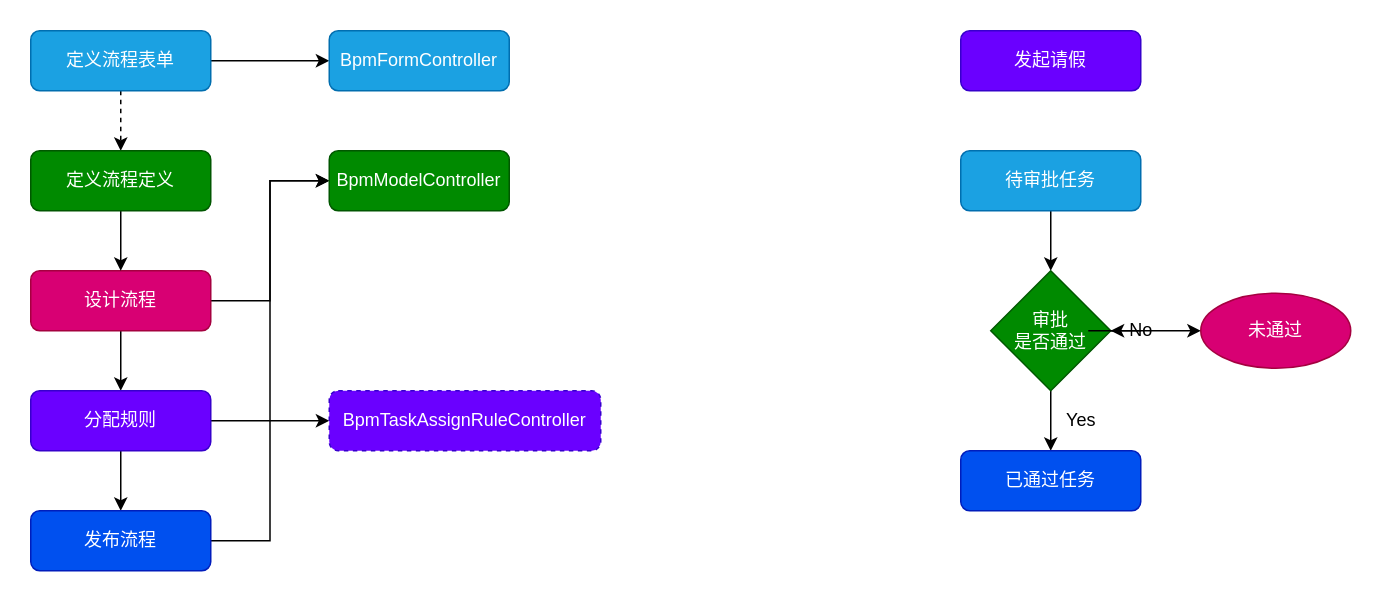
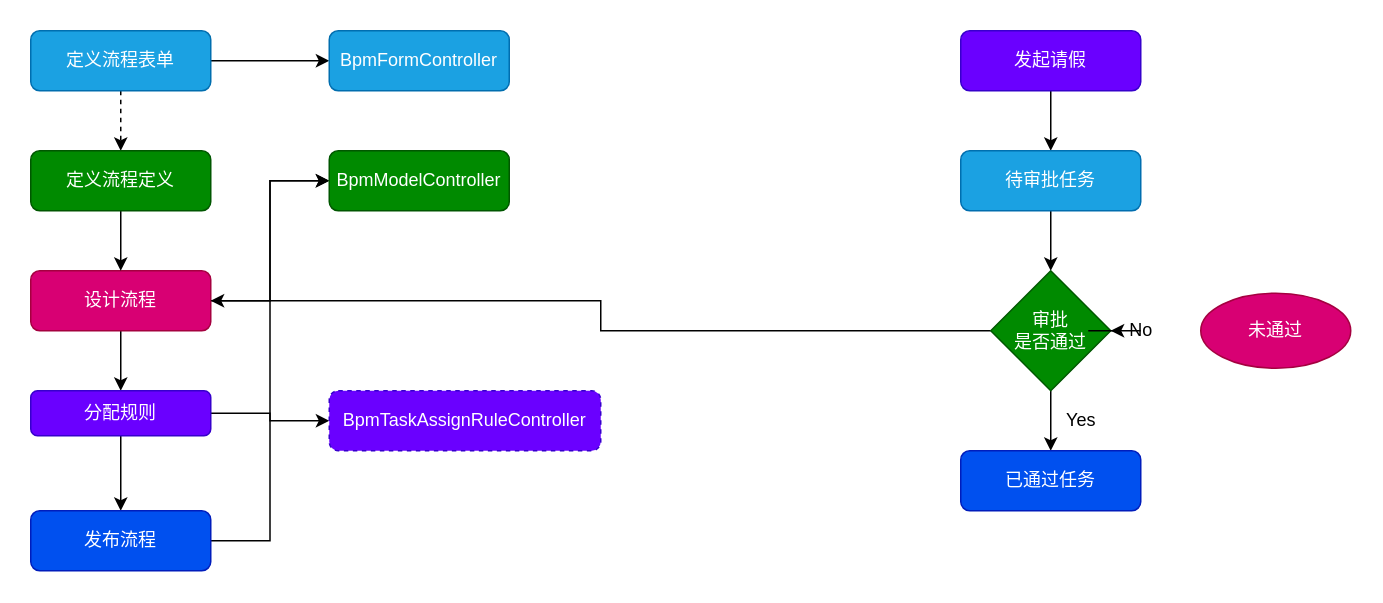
  <mxCell id="0" />
  <mxCell id="1" parent="0" />
  <mxCell id="2" style="edgeStyle=orthogonalEdgeStyle;rounded=0;orthogonalLoop=1;jettySize=auto;html=1;exitX=0.5;exitY=1;exitDx=0;exitDy=0;entryX=0.5;entryY=0;entryDx=0;entryDy=0;dashed=1;" edge="1" parent="1" source="4" target="9"><mxGeometry relative="1" as="geometry" /></mxCell>
  <mxCell id="3" value="" style="edgeStyle=orthogonalEdgeStyle;rounded=0;orthogonalLoop=1;jettySize=auto;html=1;" edge="1" parent="1" source="4" target="27"><mxGeometry relative="1" as="geometry" /></mxCell>
  <mxCell id="4" value="定义流程表单" style="rounded=1;whiteSpace=wrap;html=1;fontSize=12;glass=0;strokeWidth=1;shadow=0;fillColor=#1ba1e2;fontColor=#ffffff;strokeColor=#006EAF;" parent="1" vertex="1"><mxGeometry x="20" y="20" width="120" height="40" as="geometry" /></mxCell>
  <mxCell id="5" value="" style="edgeStyle=orthogonalEdgeStyle;rounded=0;orthogonalLoop=1;jettySize=auto;html=1;" edge="1" parent="1" source="7" target="12"><mxGeometry relative="1" as="geometry" /></mxCell>
  <mxCell id="6" style="edgeStyle=orthogonalEdgeStyle;rounded=0;orthogonalLoop=1;jettySize=auto;html=1;exitX=1;exitY=0.5;exitDx=0;exitDy=0;entryX=0;entryY=0.5;entryDx=0;entryDy=0;" edge="1" parent="1" source="7" target="28"><mxGeometry relative="1" as="geometry" /></mxCell>
  <mxCell id="7" value="设计流程" style="rounded=1;whiteSpace=wrap;html=1;fontSize=12;glass=0;strokeWidth=1;shadow=0;fillColor=#d80073;fontColor=#ffffff;strokeColor=#A50040;" parent="1" vertex="1"><mxGeometry x="20" y="180" width="120" height="40" as="geometry" /></mxCell>
  <mxCell id="8" style="edgeStyle=orthogonalEdgeStyle;rounded=0;orthogonalLoop=1;jettySize=auto;html=1;exitX=0.5;exitY=1;exitDx=0;exitDy=0;entryX=0.5;entryY=0;entryDx=0;entryDy=0;" edge="1" parent="1" source="9" target="7"><mxGeometry relative="1" as="geometry" /></mxCell>
  <mxCell id="9" value="定义流程定义" style="rounded=1;whiteSpace=wrap;html=1;fontSize=12;glass=0;strokeWidth=1;shadow=0;fillColor=#008a00;fontColor=#ffffff;strokeColor=#005700;" vertex="1" parent="1"><mxGeometry x="20" y="100" width="120" height="40" as="geometry" /></mxCell>
  <mxCell id="10" value="" style="edgeStyle=orthogonalEdgeStyle;rounded=0;orthogonalLoop=1;jettySize=auto;html=1;" edge="1" parent="1" source="12" target="14"><mxGeometry relative="1" as="geometry" /></mxCell>
  <mxCell id="11" value="" style="edgeStyle=orthogonalEdgeStyle;rounded=0;orthogonalLoop=1;jettySize=auto;html=1;" edge="1" parent="1" source="12" target="29"><mxGeometry relative="1" as="geometry" /></mxCell>
- <mxCell id="12" value="分配规则" style="whiteSpace=wrap;html=1;rounded=1;glass=0;strokeWidth=1;shadow=0;fillColor=#6a00ff;fontColor=#ffffff;strokeColor=#3700CC;" vertex="1" parent="1"><mxGeometry x="20" y="260" width="120" height="40" as="geometry" /></mxCell>
+ <mxCell id="12" value="分配规则" style="whiteSpace=wrap;html=1;rounded=1;glass=0;strokeWidth=1;shadow=0;fillColor=#6a00ff;fontColor=#ffffff;strokeColor=#3700CC;" vertex="1" parent="1"><mxGeometry x="20" y="260" width="120" height="30" as="geometry" /></mxCell>
  <mxCell id="13" style="edgeStyle=orthogonalEdgeStyle;rounded=0;orthogonalLoop=1;jettySize=auto;html=1;exitX=1;exitY=0.5;exitDx=0;exitDy=0;entryX=0;entryY=0.5;entryDx=0;entryDy=0;" edge="1" parent="1" source="14" target="28"><mxGeometry relative="1" as="geometry" /></mxCell>
  <mxCell id="14" value="发布流程" style="whiteSpace=wrap;html=1;rounded=1;glass=0;strokeWidth=1;shadow=0;fillColor=#0050ef;fontColor=#ffffff;strokeColor=#001DBC;" vertex="1" parent="1"><mxGeometry x="20" y="340" width="120" height="40" as="geometry" /></mxCell>
+ <mxCell id="15" style="edgeStyle=orthogonalEdgeStyle;rounded=0;orthogonalLoop=1;jettySize=auto;html=1;exitX=0.5;exitY=1;exitDx=0;exitDy=0;entryX=0.5;entryY=0;entryDx=0;entryDy=0;" edge="1" source="16" target="19" parent="1"><mxGeometry relative="1" as="geometry" /></mxCell>
  <mxCell id="16" value="发起请假" style="rounded=1;whiteSpace=wrap;html=1;fontSize=12;glass=0;strokeWidth=1;shadow=0;fillColor=#6a00ff;fontColor=#ffffff;strokeColor=#3700CC;" vertex="1" parent="1"><mxGeometry x="640" y="20" width="120" height="40" as="geometry" /></mxCell>
  <mxCell id="17" value="" style="edgeStyle=orthogonalEdgeStyle;rounded=0;orthogonalLoop=1;jettySize=auto;html=1;exitX=0.5;exitY=1;exitDx=0;exitDy=0;" edge="1" source="22" target="20" parent="1"><mxGeometry relative="1" as="geometry"><mxPoint x="700" y="280" as="sourcePoint" /></mxGeometry></mxCell>
  <mxCell id="18" style="edgeStyle=orthogonalEdgeStyle;rounded=0;orthogonalLoop=1;jettySize=auto;html=1;exitX=0.5;exitY=1;exitDx=0;exitDy=0;entryX=0.5;entryY=0;entryDx=0;entryDy=0;" edge="1" source="19" target="22" parent="1"><mxGeometry relative="1" as="geometry"><mxPoint x="700" y="180" as="targetPoint" /></mxGeometry></mxCell>
  <mxCell id="19" value="待审批任务" style="rounded=1;whiteSpace=wrap;html=1;fontSize=12;glass=0;strokeWidth=1;shadow=0;fillColor=#1ba1e2;fontColor=#ffffff;strokeColor=#006EAF;" vertex="1" parent="1"><mxGeometry x="640" y="100" width="120" height="40" as="geometry" /></mxCell>
  <mxCell id="20" value="已通过任务" style="whiteSpace=wrap;html=1;rounded=1;glass=0;strokeWidth=1;shadow=0;fillColor=#0050ef;fontColor=#ffffff;strokeColor=#001DBC;" vertex="1" parent="1"><mxGeometry x="640" y="300" width="120" height="40" as="geometry" /></mxCell>
- <mxCell id="21" value="" style="edgeStyle=orthogonalEdgeStyle;rounded=0;orthogonalLoop=1;jettySize=auto;html=1;" edge="1" parent="1" source="22" target="23"><mxGeometry relative="1" as="geometry" /></mxCell>
+ <mxCell id="21" value="" style="edgeStyle=orthogonalEdgeStyle;rounded=0;orthogonalLoop=1;jettySize=auto;html=1;" edge="1" parent="1" source="22" target="7"><mxGeometry relative="1" as="geometry" /></mxCell>
  <mxCell id="22" value="审批&lt;br&gt;是否通过" style="rhombus;whiteSpace=wrap;html=1;fillColor=#008a00;fontColor=#ffffff;strokeColor=#005700;" vertex="1" parent="1"><mxGeometry x="660" y="180" width="80" height="80" as="geometry" /></mxCell>
  <mxCell id="23" value="未通过" style="ellipse;whiteSpace=wrap;html=1;fillColor=#d80073;fontColor=#ffffff;strokeColor=#A50040;" vertex="1" parent="1"><mxGeometry x="800" y="195" width="100" height="50" as="geometry" /></mxCell>
  <mxCell id="24" value="" style="edgeStyle=orthogonalEdgeStyle;rounded=0;orthogonalLoop=1;jettySize=auto;html=1;" edge="1" parent="1" source="25" target="22"><mxGeometry relative="1" as="geometry" /></mxCell>
  <mxCell id="25" value="No" style="text;html=1;align=center;verticalAlign=middle;resizable=0;points=[];autosize=1;strokeColor=none;fillColor=none;" vertex="1" parent="1"><mxGeometry x="745" y="210" width="30" height="20" as="geometry" /></mxCell>
  <mxCell id="26" value="Yes" style="text;html=1;align=center;verticalAlign=middle;resizable=0;points=[];autosize=1;strokeColor=none;fillColor=none;" vertex="1" parent="1"><mxGeometry x="700" y="270" width="40" height="20" as="geometry" /></mxCell>
  <mxCell id="27" value="BpmFormController" style="whiteSpace=wrap;html=1;fillColor=#1ba1e2;strokeColor=#006EAF;fontColor=#ffffff;rounded=1;glass=0;strokeWidth=1;shadow=0;" vertex="1" parent="1"><mxGeometry x="219" y="20" width="120" height="40" as="geometry" /></mxCell>
  <mxCell id="28" value="BpmModelController" style="whiteSpace=wrap;html=1;fillColor=#008a00;strokeColor=#005700;fontColor=#ffffff;rounded=1;glass=0;strokeWidth=1;shadow=0;" vertex="1" parent="1"><mxGeometry x="219" y="100" width="120" height="40" as="geometry" /></mxCell>
  <mxCell id="29" value="BpmTaskAssignRuleController" style="whiteSpace=wrap;html=1;fillColor=#6a00ff;strokeColor=#3700CC;fontColor=#ffffff;rounded=1;glass=0;strokeWidth=1;shadow=0;dashed=1;" vertex="1" parent="1"><mxGeometry x="219" y="260" width="181" height="40" as="geometry" /></mxCell>
